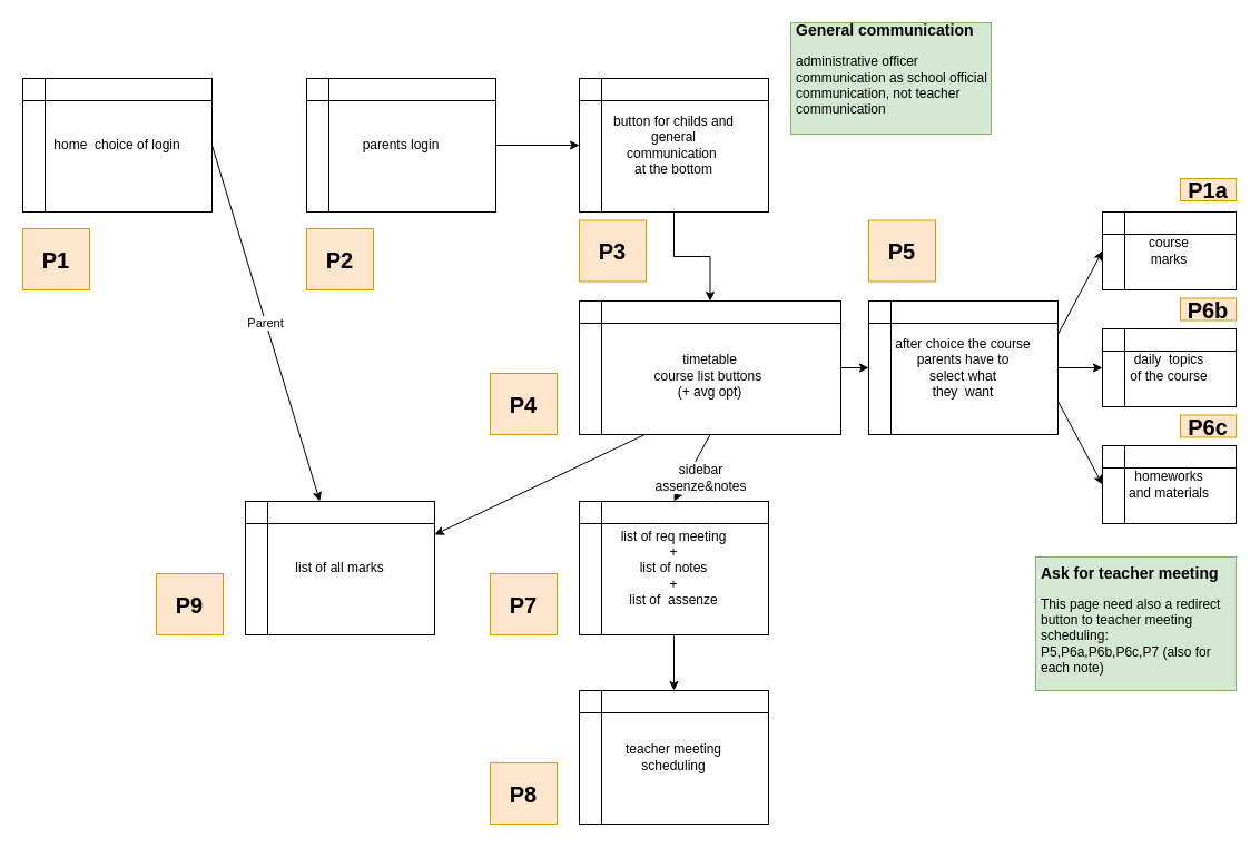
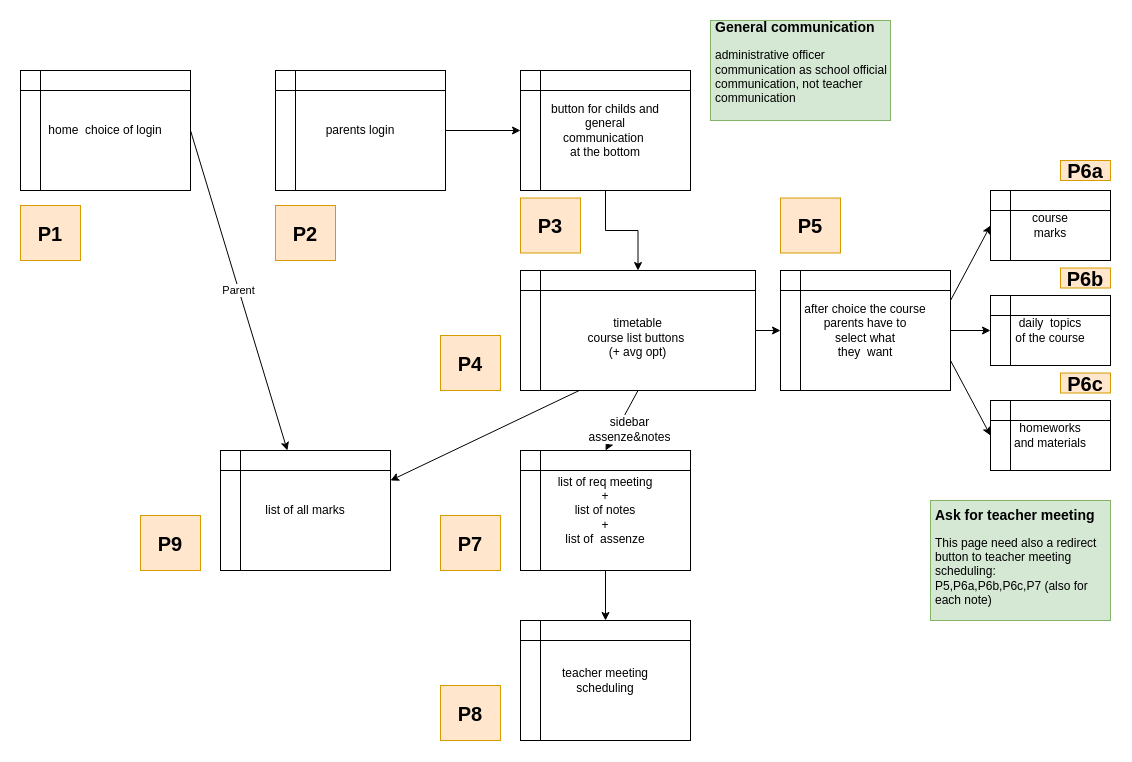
  <mxCell id="0" />
  <mxCell id="1" parent="0" />
  <mxCell id="2" value="parents login" style="shape=internalStorage;whiteSpace=wrap;html=1;backgroundOutline=1;" parent="1" vertex="1"><mxGeometry x="275" y="70" width="170" height="120" as="geometry" /></mxCell>
  <mxCell id="3" value="Parent" style="endArrow=classic;html=1;exitX=1;exitY=0.5;exitDx=0;exitDy=0;" parent="1" source="4" target="34" edge="1"><mxGeometry width="50" height="50" relative="1" as="geometry"><mxPoint x="150" y="120" as="sourcePoint" /><mxPoint x="200" y="70" as="targetPoint" /></mxGeometry></mxCell>
  <mxCell id="4" value="home&amp;nbsp; choice of login" style="shape=internalStorage;whiteSpace=wrap;html=1;backgroundOutline=1;" parent="1" vertex="1"><mxGeometry x="20" y="70" width="170" height="120" as="geometry" /></mxCell>
  <mxCell id="5" style="edgeStyle=orthogonalEdgeStyle;rounded=0;orthogonalLoop=1;jettySize=auto;html=1;" edge="1" parent="1" source="6" target="8"><mxGeometry relative="1" as="geometry" /></mxCell>
  <mxCell id="6" value="button for childs and&lt;br&gt;&lt;div&gt;general &lt;br&gt;&lt;/div&gt;&lt;div&gt;communication&amp;nbsp;&lt;/div&gt;at the bottom" style="shape=internalStorage;whiteSpace=wrap;html=1;backgroundOutline=1;" parent="1" vertex="1"><mxGeometry x="520" y="70" width="170" height="120" as="geometry" /></mxCell>
  <mxCell id="7" value="" style="endArrow=classic;html=1;exitX=1;exitY=0.5;exitDx=0;exitDy=0;entryX=0;entryY=0.5;entryDx=0;entryDy=0;" parent="1" source="2" target="6" edge="1"><mxGeometry width="50" height="50" relative="1" as="geometry"><mxPoint x="20" y="380" as="sourcePoint" /><mxPoint x="70" y="330" as="targetPoint" /></mxGeometry></mxCell>
  <mxCell id="8" value="&lt;br&gt;timetable &lt;br&gt;course list buttons&amp;nbsp; &lt;br&gt;(+ avg opt)" style="shape=internalStorage;whiteSpace=wrap;html=1;backgroundOutline=1;" parent="1" vertex="1"><mxGeometry x="520" y="270" width="235" height="120" as="geometry" /></mxCell>
  <mxCell id="9" value="after choice the course&lt;br&gt;&lt;div&gt;parents have to &lt;br&gt;&lt;/div&gt;&lt;div&gt;select what&lt;/div&gt;they&amp;nbsp; want" style="shape=internalStorage;whiteSpace=wrap;html=1;backgroundOutline=1;" parent="1" vertex="1"><mxGeometry x="780" y="270" width="170" height="120" as="geometry" /></mxCell>
  <mxCell id="10" value="" style="endArrow=classic;html=1;exitX=1;exitY=0.5;exitDx=0;exitDy=0;entryX=0;entryY=0.5;entryDx=0;entryDy=0;" parent="1" source="8" target="9" edge="1"><mxGeometry width="50" height="50" relative="1" as="geometry"><mxPoint x="180" y="380" as="sourcePoint" /><mxPoint x="230" y="330" as="targetPoint" /></mxGeometry></mxCell>
  <mxCell id="11" value="&lt;div&gt;course&lt;/div&gt;&lt;div&gt;marks&lt;br&gt;&lt;/div&gt;" style="shape=internalStorage;whiteSpace=wrap;html=1;backgroundOutline=1;" parent="1" vertex="1"><mxGeometry x="990" y="190" width="120" height="70" as="geometry" /></mxCell>
  <mxCell id="12" value="&lt;div&gt;daily&amp;nbsp; topics &lt;br&gt;&lt;/div&gt;&lt;div&gt;of the course&lt;/div&gt;" style="shape=internalStorage;whiteSpace=wrap;html=1;backgroundOutline=1;" parent="1" vertex="1"><mxGeometry x="990" y="295" width="120" height="70" as="geometry" /></mxCell>
  <mxCell id="13" value="&lt;div&gt;homeworks &lt;br&gt;&lt;/div&gt;&lt;div&gt;and materials&lt;/div&gt;" style="shape=internalStorage;whiteSpace=wrap;html=1;backgroundOutline=1;" parent="1" vertex="1"><mxGeometry x="990" y="400" width="120" height="70" as="geometry" /></mxCell>
  <mxCell id="14" value="" style="endArrow=classic;html=1;exitX=1;exitY=0.25;exitDx=0;exitDy=0;entryX=0;entryY=0.5;entryDx=0;entryDy=0;" parent="1" source="9" target="11" edge="1"><mxGeometry width="50" height="50" relative="1" as="geometry"><mxPoint x="580" y="380" as="sourcePoint" /><mxPoint x="630" y="330" as="targetPoint" /></mxGeometry></mxCell>
  <mxCell id="15" value="" style="endArrow=classic;html=1;exitX=1;exitY=0.5;exitDx=0;exitDy=0;entryX=0;entryY=0.5;entryDx=0;entryDy=0;" parent="1" source="9" target="12" edge="1"><mxGeometry width="50" height="50" relative="1" as="geometry"><mxPoint x="1080" y="250" as="sourcePoint" /><mxPoint x="1130" y="200" as="targetPoint" /></mxGeometry></mxCell>
  <mxCell id="16" value="" style="endArrow=classic;html=1;exitX=1;exitY=0.75;exitDx=0;exitDy=0;entryX=0;entryY=0.5;entryDx=0;entryDy=0;" parent="1" source="9" target="13" edge="1"><mxGeometry width="50" height="50" relative="1" as="geometry"><mxPoint x="580" y="380" as="sourcePoint" /><mxPoint x="630" y="330" as="targetPoint" /></mxGeometry></mxCell>
  <mxCell id="17" value="" style="endArrow=classic;html=1;exitX=0.5;exitY=1;exitDx=0;exitDy=0;entryX=0.5;entryY=0;entryDx=0;entryDy=0;" parent="1" source="8" target="22" edge="1"><mxGeometry width="50" height="50" relative="1" as="geometry"><mxPoint x="360" y="380" as="sourcePoint" /><mxPoint x="273.628" y="451.75" as="targetPoint" /></mxGeometry></mxCell>
  <mxCell id="18" value="&lt;div&gt;sidebar&lt;/div&gt;&lt;div&gt;assenze&amp;amp;notes&lt;br&gt;&lt;/div&gt;" style="text;html=1;resizable=0;points=[];align=center;verticalAlign=middle;labelBackgroundColor=#ffffff;" vertex="1" connectable="0" parent="17"><mxGeometry x="0.114" y="10" relative="1" as="geometry"><mxPoint as="offset" /></mxGeometry></mxCell>
  <mxCell id="19" value="&lt;h1 style=&quot;font-size: 14px&quot;&gt;&lt;font style=&quot;font-size: 14px&quot;&gt;General communication&lt;br&gt;&lt;/font&gt;&lt;/h1&gt;&lt;p&gt;administrative officer communication as school official communication, not teacher communication&lt;br&gt;&lt;/p&gt;" style="text;html=1;strokeColor=#82b366;fillColor=#d5e8d4;spacing=5;spacingTop=-20;whiteSpace=wrap;overflow=hidden;rounded=0;" vertex="1" parent="1"><mxGeometry x="710" y="20" width="180" height="100" as="geometry" /></mxCell>
  <mxCell id="20" value="&lt;div&gt;&lt;font style=&quot;font-size: 14px&quot;&gt;&lt;b&gt;&lt;br&gt;&lt;/b&gt;&lt;/font&gt;&lt;/div&gt;&lt;div&gt;&lt;font style=&quot;font-size: 14px&quot;&gt;&lt;b&gt;Ask for teacher meeting&lt;/b&gt;&lt;/font&gt;&lt;/div&gt;&lt;p&gt;This page need also a redirect button to teacher meeting scheduling:&lt;br&gt;P5,P6a,P6b,P6c,P7 (also for each note)&lt;br&gt;&lt;/p&gt;" style="text;html=1;strokeColor=#82b366;fillColor=#d5e8d4;spacing=5;spacingTop=-20;whiteSpace=wrap;overflow=hidden;rounded=0;" vertex="1" parent="1"><mxGeometry x="930" y="500" width="180" height="120" as="geometry" /></mxCell>
  <mxCell id="21" style="edgeStyle=orthogonalEdgeStyle;rounded=0;orthogonalLoop=1;jettySize=auto;html=1;" edge="1" parent="1" source="22" target="23"><mxGeometry relative="1" as="geometry" /></mxCell>
  <mxCell id="22" value="&lt;div&gt;list of req meeting&lt;/div&gt;&lt;div&gt;+&lt;br&gt;&lt;/div&gt;list of notes&lt;br&gt;+&lt;br&gt;list of&amp;nbsp; assenze" style="shape=internalStorage;whiteSpace=wrap;html=1;backgroundOutline=1;" vertex="1" parent="1"><mxGeometry x="520" y="450" width="170" height="120" as="geometry" /></mxCell>
  <mxCell id="23" value="&lt;div&gt;teacher meeting &lt;br&gt;&lt;/div&gt;&lt;div&gt;scheduling&lt;/div&gt;" style="shape=internalStorage;whiteSpace=wrap;html=1;backgroundOutline=1;" vertex="1" parent="1"><mxGeometry x="520" y="620" width="170" height="120" as="geometry" /></mxCell>
  <mxCell id="24" value="P1" style="text;html=1;strokeColor=#d79b00;fillColor=#ffe6cc;align=center;verticalAlign=middle;whiteSpace=wrap;rounded=0;fontStyle=1;fontSize=20;" vertex="1" parent="1"><mxGeometry x="20" y="205" width="60" height="55" as="geometry" /></mxCell>
  <mxCell id="25" value="P2" style="text;html=1;strokeColor=#d79b00;fillColor=#ffe6cc;align=center;verticalAlign=middle;whiteSpace=wrap;rounded=0;fontStyle=1;fontSize=20;" vertex="1" parent="1"><mxGeometry x="275" y="205" width="60" height="55" as="geometry" /></mxCell>
  <mxCell id="26" value="P3" style="text;html=1;strokeColor=#d79b00;fillColor=#ffe6cc;align=center;verticalAlign=middle;whiteSpace=wrap;rounded=0;fontStyle=1;fontSize=20;" vertex="1" parent="1"><mxGeometry x="520" y="197.5" width="60" height="55" as="geometry" /></mxCell>
  <mxCell id="27" value="P4" style="text;html=1;strokeColor=#d79b00;fillColor=#ffe6cc;align=center;verticalAlign=middle;whiteSpace=wrap;rounded=0;fontStyle=1;fontSize=20;" vertex="1" parent="1"><mxGeometry x="440" y="335" width="60" height="55" as="geometry" /></mxCell>
  <mxCell id="28" value="P5" style="text;html=1;strokeColor=#d79b00;fillColor=#ffe6cc;align=center;verticalAlign=middle;whiteSpace=wrap;rounded=0;fontStyle=1;fontSize=20;" vertex="1" parent="1"><mxGeometry x="780" y="197.5" width="60" height="55" as="geometry" /></mxCell>
- <mxCell id="29" value="P1a" style="text;html=1;strokeColor=#d79b00;fillColor=#ffe6cc;align=center;verticalAlign=middle;whiteSpace=wrap;rounded=0;fontStyle=1;fontSize=20;" vertex="1" parent="1"><mxGeometry x="1060" y="160" width="50" height="20" as="geometry" /></mxCell>
+ <mxCell id="29" value="P6a" style="text;html=1;strokeColor=#d79b00;fillColor=#ffe6cc;align=center;verticalAlign=middle;whiteSpace=wrap;rounded=0;fontStyle=1;fontSize=20;" vertex="1" parent="1"><mxGeometry x="1060" y="160" width="50" height="20" as="geometry" /></mxCell>
  <mxCell id="30" value="P6b" style="text;html=1;strokeColor=#d79b00;fillColor=#ffe6cc;align=center;verticalAlign=middle;whiteSpace=wrap;rounded=0;fontStyle=1;fontSize=20;" vertex="1" parent="1"><mxGeometry x="1060" y="267.5" width="50" height="20" as="geometry" /></mxCell>
  <mxCell id="31" value="P6c" style="text;html=1;strokeColor=#d79b00;fillColor=#ffe6cc;align=center;verticalAlign=middle;whiteSpace=wrap;rounded=0;fontStyle=1;fontSize=20;" vertex="1" parent="1"><mxGeometry x="1060" y="372.5" width="50" height="20" as="geometry" /></mxCell>
  <mxCell id="32" value="P7" style="text;html=1;strokeColor=#d79b00;fillColor=#ffe6cc;align=center;verticalAlign=middle;whiteSpace=wrap;rounded=0;fontStyle=1;fontSize=20;" vertex="1" parent="1"><mxGeometry x="440" y="515" width="60" height="55" as="geometry" /></mxCell>
  <mxCell id="33" value="P8" style="text;html=1;strokeColor=#d79b00;fillColor=#ffe6cc;align=center;verticalAlign=middle;whiteSpace=wrap;rounded=0;fontStyle=1;fontSize=20;" vertex="1" parent="1"><mxGeometry x="440" y="685" width="60" height="55" as="geometry" /></mxCell>
  <mxCell id="34" value="list of all marks" style="shape=internalStorage;whiteSpace=wrap;html=1;backgroundOutline=1;" vertex="1" parent="1"><mxGeometry x="220" y="450" width="170" height="120" as="geometry" /></mxCell>
  <mxCell id="35" value="" style="endArrow=classic;html=1;fontSize=20;exitX=0.25;exitY=1;exitDx=0;exitDy=0;entryX=1;entryY=0.25;entryDx=0;entryDy=0;" edge="1" parent="1" source="8" target="34"><mxGeometry width="50" height="50" relative="1" as="geometry"><mxPoint x="20" y="810" as="sourcePoint" /><mxPoint x="70" y="760" as="targetPoint" /></mxGeometry></mxCell>
  <mxCell id="36" value="P9" style="text;html=1;strokeColor=#d79b00;fillColor=#ffe6cc;align=center;verticalAlign=middle;whiteSpace=wrap;rounded=0;fontStyle=1;fontSize=20;" vertex="1" parent="1"><mxGeometry x="140" y="515" width="60" height="55" as="geometry" /></mxCell>
